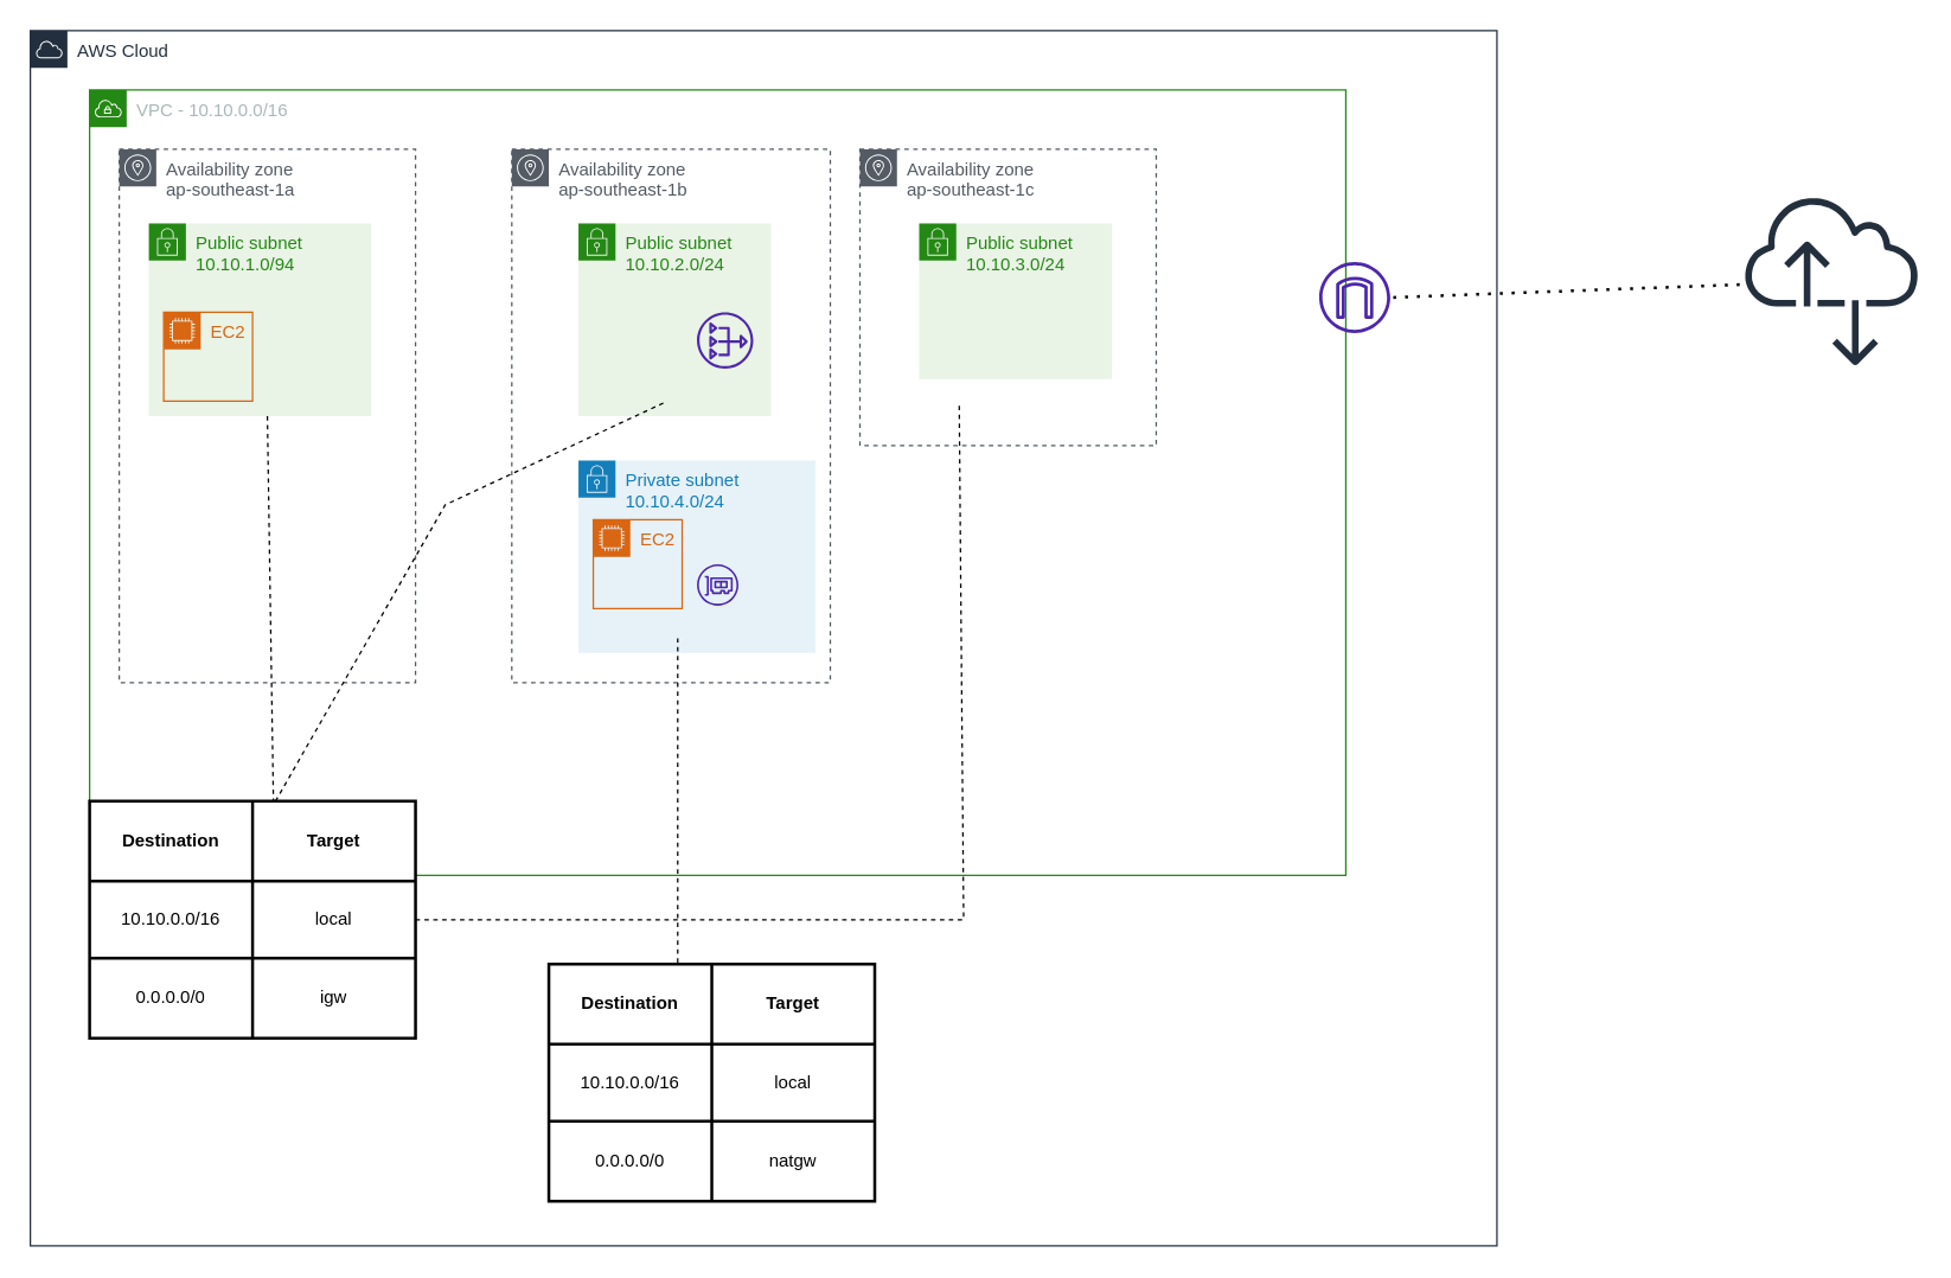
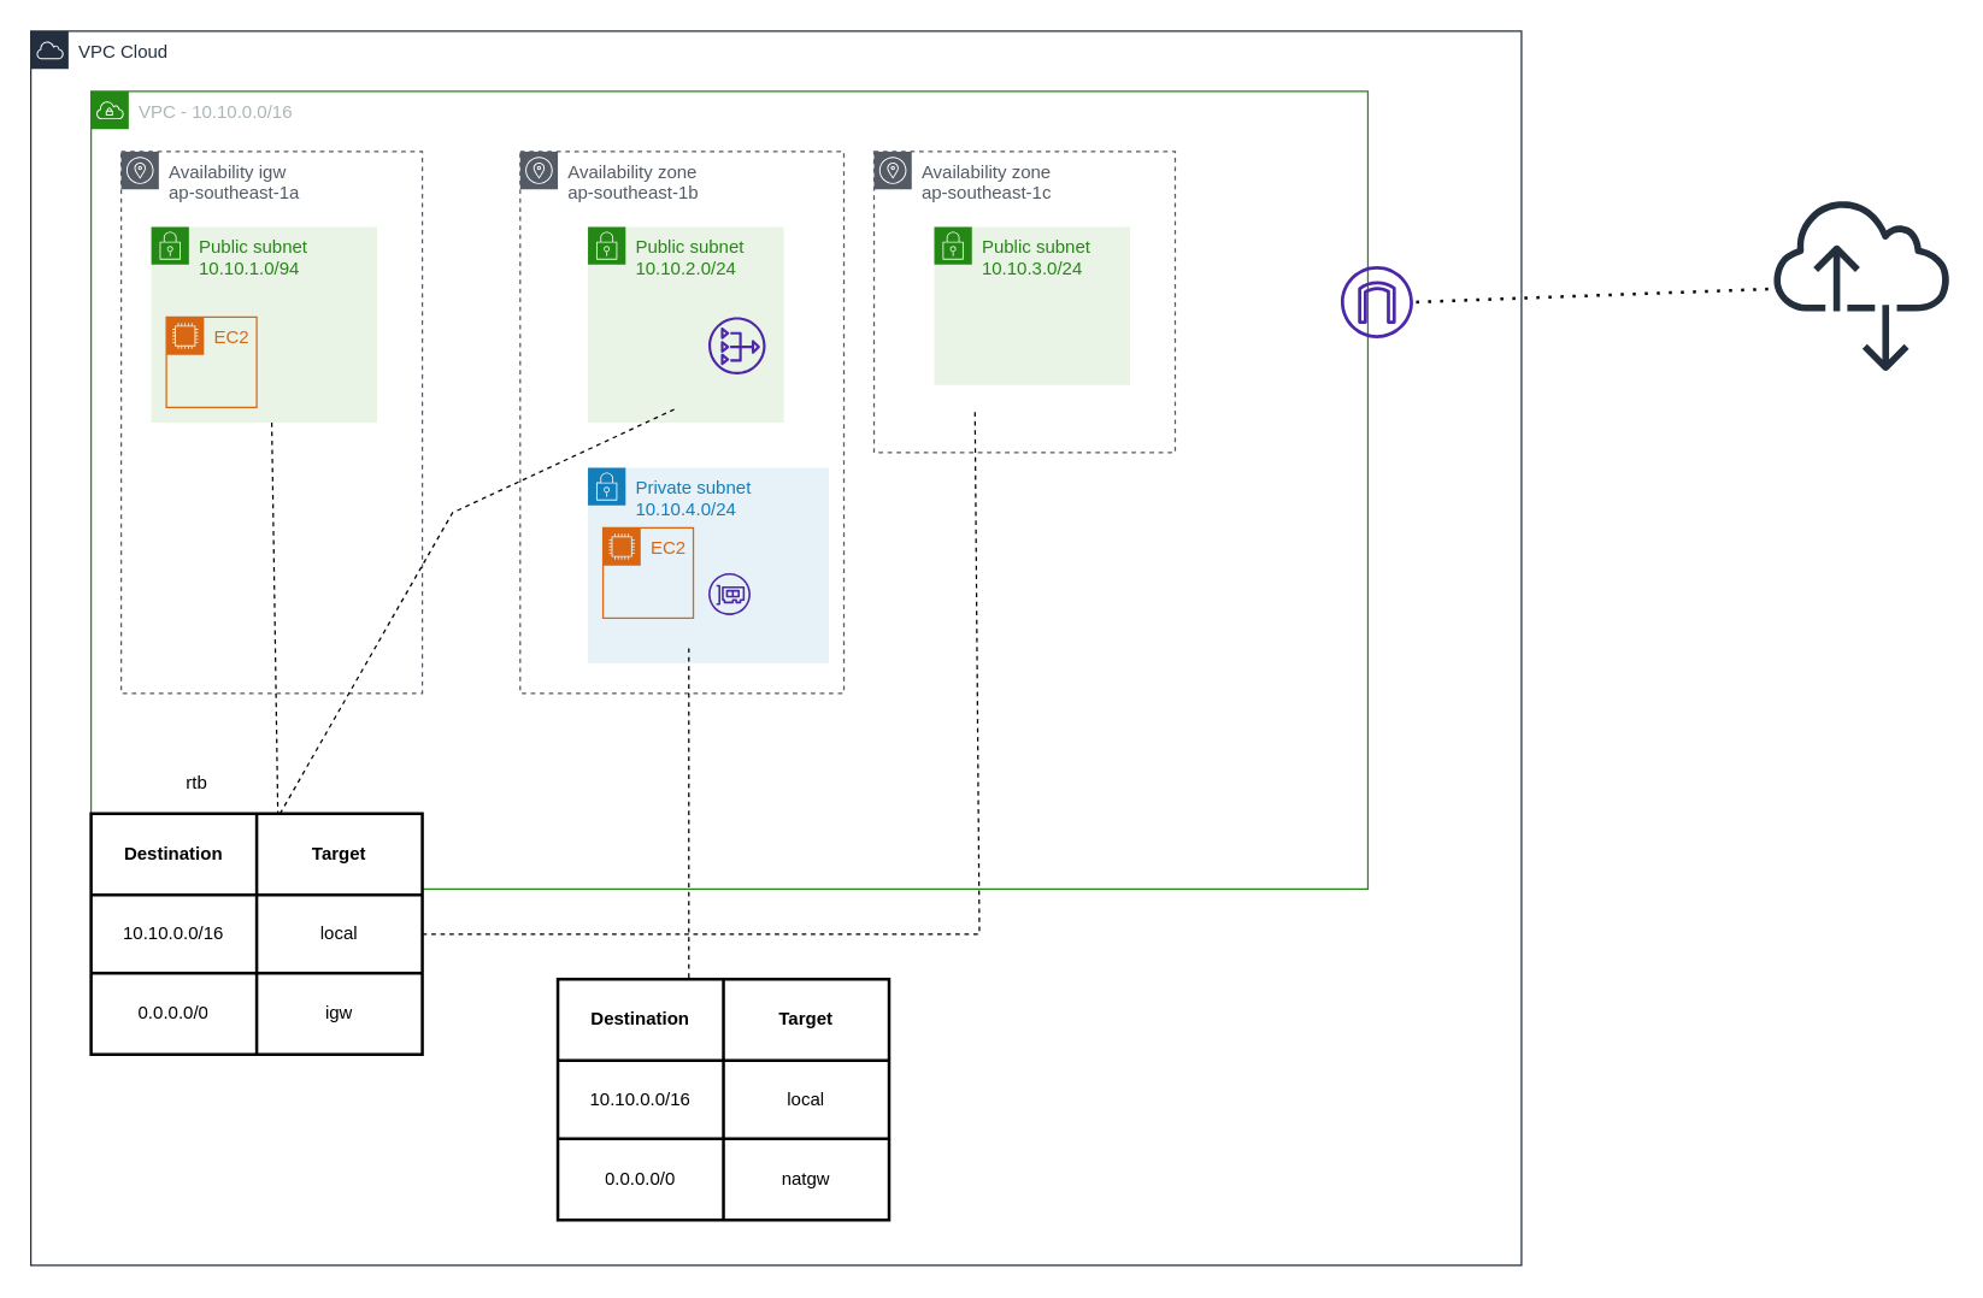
  <mxCell id="0" />
  <mxCell id="1" parent="0" />
- <mxCell id="2" value="AWS Cloud" style="points=[[0,0],[0.25,0],[0.5,0],[0.75,0],[1,0],[1,0.25],[1,0.5],[1,0.75],[1,1],[0.75,1],[0.5,1],[0.25,1],[0,1],[0,0.75],[0,0.5],[0,0.25]];outlineConnect=0;gradientColor=none;html=1;whiteSpace=wrap;fontSize=12;fontStyle=0;container=1;pointerEvents=0;collapsible=0;recursiveResize=0;shape=mxgraph.aws4.group;grIcon=mxgraph.aws4.group_aws_cloud;strokeColor=#232F3E;fillColor=none;verticalAlign=top;align=left;spacingLeft=30;fontColor=#232F3E;dashed=0;" parent="1" vertex="1"><mxGeometry x="20" y="20" width="990" height="820" as="geometry" /></mxCell>
+ <mxCell id="2" value="VPC Cloud" style="points=[[0,0],[0.25,0],[0.5,0],[0.75,0],[1,0],[1,0.25],[1,0.5],[1,0.75],[1,1],[0.75,1],[0.5,1],[0.25,1],[0,1],[0,0.75],[0,0.5],[0,0.25]];outlineConnect=0;gradientColor=none;html=1;whiteSpace=wrap;fontSize=12;fontStyle=0;container=1;pointerEvents=0;collapsible=0;recursiveResize=0;shape=mxgraph.aws4.group;grIcon=mxgraph.aws4.group_aws_cloud;strokeColor=#232F3E;fillColor=none;verticalAlign=top;align=left;spacingLeft=30;fontColor=#232F3E;dashed=0;" parent="1" vertex="1"><mxGeometry x="20" y="20" width="990" height="820" as="geometry" /></mxCell>
  <mxCell id="3" value="VPC - 10.10.0.0/16" style="points=[[0,0],[0.25,0],[0.5,0],[0.75,0],[1,0],[1,0.25],[1,0.5],[1,0.75],[1,1],[0.75,1],[0.5,1],[0.25,1],[0,1],[0,0.75],[0,0.5],[0,0.25]];outlineConnect=0;gradientColor=none;html=1;whiteSpace=wrap;fontSize=12;fontStyle=0;container=1;pointerEvents=0;collapsible=0;recursiveResize=0;shape=mxgraph.aws4.group;grIcon=mxgraph.aws4.group_vpc;strokeColor=#248814;fillColor=none;verticalAlign=top;align=left;spacingLeft=30;fontColor=#AAB7B8;dashed=0;" parent="2" vertex="1"><mxGeometry x="40" y="40" width="848" height="530" as="geometry" /></mxCell>
- <mxCell id="4" value="Availability zone&lt;br&gt;ap-southeast-1a" style="sketch=0;outlineConnect=0;gradientColor=none;html=1;whiteSpace=wrap;fontSize=12;fontStyle=0;shape=mxgraph.aws4.group;grIcon=mxgraph.aws4.group_availability_zone;strokeColor=#545B64;fillColor=none;verticalAlign=top;align=left;spacingLeft=30;fontColor=#545B64;dashed=1;" parent="3" vertex="1"><mxGeometry x="20" y="40" width="200" height="360" as="geometry" /></mxCell>
+ <mxCell id="4" value="Availability igw&lt;br&gt;ap-southeast-1a" style="sketch=0;outlineConnect=0;gradientColor=none;html=1;whiteSpace=wrap;fontSize=12;fontStyle=0;shape=mxgraph.aws4.group;grIcon=mxgraph.aws4.group_availability_zone;strokeColor=#545B64;fillColor=none;verticalAlign=top;align=left;spacingLeft=30;fontColor=#545B64;dashed=1;" parent="3" vertex="1"><mxGeometry x="20" y="40" width="200" height="360" as="geometry" /></mxCell>
  <mxCell id="5" value="Availability zone&lt;br&gt;ap-southeast-1c" style="sketch=0;outlineConnect=0;gradientColor=none;html=1;whiteSpace=wrap;fontSize=12;fontStyle=0;shape=mxgraph.aws4.group;grIcon=mxgraph.aws4.group_availability_zone;strokeColor=#545B64;fillColor=none;verticalAlign=top;align=left;spacingLeft=30;fontColor=#545B64;dashed=1;" parent="3" vertex="1"><mxGeometry x="520" y="40" width="200" height="200" as="geometry" /></mxCell>
  <mxCell id="6" value="Availability zone&lt;br&gt;ap-southeast-1b" style="sketch=0;outlineConnect=0;gradientColor=none;html=1;whiteSpace=wrap;fontSize=12;fontStyle=0;shape=mxgraph.aws4.group;grIcon=mxgraph.aws4.group_availability_zone;strokeColor=#545B64;fillColor=none;verticalAlign=top;align=left;spacingLeft=30;fontColor=#545B64;dashed=1;" parent="3" vertex="1"><mxGeometry x="285" y="40" width="215" height="360" as="geometry" /></mxCell>
  <mxCell id="7" value="Public subnet&lt;br&gt;10.10.1.0/94" style="points=[[0,0],[0.25,0],[0.5,0],[0.75,0],[1,0],[1,0.25],[1,0.5],[1,0.75],[1,1],[0.75,1],[0.5,1],[0.25,1],[0,1],[0,0.75],[0,0.5],[0,0.25]];outlineConnect=0;gradientColor=none;html=1;whiteSpace=wrap;fontSize=12;fontStyle=0;container=1;pointerEvents=0;collapsible=0;recursiveResize=0;shape=mxgraph.aws4.group;grIcon=mxgraph.aws4.group_security_group;grStroke=0;strokeColor=#248814;fillColor=#E9F3E6;verticalAlign=top;align=left;spacingLeft=30;fontColor=#248814;dashed=0;" parent="3" vertex="1"><mxGeometry x="40" y="90" width="150" height="130" as="geometry" /></mxCell>
  <mxCell id="8" value="EC2" style="points=[[0,0],[0.25,0],[0.5,0],[0.75,0],[1,0],[1,0.25],[1,0.5],[1,0.75],[1,1],[0.75,1],[0.5,1],[0.25,1],[0,1],[0,0.75],[0,0.5],[0,0.25]];outlineConnect=0;gradientColor=none;html=1;whiteSpace=wrap;fontSize=12;fontStyle=0;container=1;pointerEvents=0;collapsible=0;recursiveResize=0;shape=mxgraph.aws4.group;grIcon=mxgraph.aws4.group_ec2_instance_contents;strokeColor=#D86613;fillColor=none;verticalAlign=top;align=left;spacingLeft=30;fontColor=#D86613;dashed=0;" parent="7" vertex="1"><mxGeometry x="10" y="60" width="60" height="60" as="geometry" /></mxCell>
  <mxCell id="9" value="Public subnet&lt;br&gt;10.10.2.0/24" style="points=[[0,0],[0.25,0],[0.5,0],[0.75,0],[1,0],[1,0.25],[1,0.5],[1,0.75],[1,1],[0.75,1],[0.5,1],[0.25,1],[0,1],[0,0.75],[0,0.5],[0,0.25]];outlineConnect=0;gradientColor=none;html=1;whiteSpace=wrap;fontSize=12;fontStyle=0;container=1;pointerEvents=0;collapsible=0;recursiveResize=0;shape=mxgraph.aws4.group;grIcon=mxgraph.aws4.group_security_group;grStroke=0;strokeColor=#248814;fillColor=#E9F3E6;verticalAlign=top;align=left;spacingLeft=30;fontColor=#248814;dashed=0;" parent="3" vertex="1"><mxGeometry x="330" y="90" width="130" height="130" as="geometry" /></mxCell>
  <mxCell id="10" value="" style="endArrow=none;dashed=1;html=1;rounded=0;" parent="9" source="21" edge="1"><mxGeometry width="50" height="50" relative="1" as="geometry"><mxPoint x="64" y="381" as="sourcePoint" /><mxPoint x="60" y="120" as="targetPoint" /><Array as="points"><mxPoint x="-90" y="190" /></Array></mxGeometry></mxCell>
  <mxCell id="11" value="Public subnet&lt;br&gt;10.10.3.0/24" style="points=[[0,0],[0.25,0],[0.5,0],[0.75,0],[1,0],[1,0.25],[1,0.5],[1,0.75],[1,1],[0.75,1],[0.5,1],[0.25,1],[0,1],[0,0.75],[0,0.5],[0,0.25]];outlineConnect=0;gradientColor=none;html=1;whiteSpace=wrap;fontSize=12;fontStyle=0;container=1;pointerEvents=0;collapsible=0;recursiveResize=0;shape=mxgraph.aws4.group;grIcon=mxgraph.aws4.group_security_group;grStroke=0;strokeColor=#248814;fillColor=#E9F3E6;verticalAlign=top;align=left;spacingLeft=30;fontColor=#248814;dashed=0;" parent="3" vertex="1"><mxGeometry x="560" y="90" width="130" height="105" as="geometry" /></mxCell>
  <mxCell id="12" value="" style="sketch=0;outlineConnect=0;fontColor=#232F3E;gradientColor=none;fillColor=#4D27AA;strokeColor=none;dashed=0;verticalLabelPosition=bottom;verticalAlign=top;align=center;html=1;fontSize=12;fontStyle=0;aspect=fixed;pointerEvents=1;shape=mxgraph.aws4.internet_gateway;" parent="3" vertex="1"><mxGeometry x="830" y="116" width="48" height="48" as="geometry" /></mxCell>
  <mxCell id="13" value="" style="endArrow=none;dashed=1;html=1;rounded=0;exitX=0.564;exitY=0.019;exitDx=0;exitDy=0;exitPerimeter=0;" parent="3" source="21" edge="1"><mxGeometry width="50" height="50" relative="1" as="geometry"><mxPoint x="70" y="270" as="sourcePoint" /><mxPoint x="120" y="220" as="targetPoint" /></mxGeometry></mxCell>
  <mxCell id="14" value="" style="endArrow=none;dashed=1;html=1;rounded=0;exitX=1;exitY=0.5;exitDx=0;exitDy=0;" parent="3" source="24" edge="1"><mxGeometry width="50" height="50" relative="1" as="geometry"><mxPoint x="420" y="520" as="sourcePoint" /><mxPoint x="587" y="210" as="targetPoint" /><Array as="points"><mxPoint x="590" y="560" /></Array></mxGeometry></mxCell>
  <mxCell id="15" value="Private subnet&lt;br&gt;10.10.4.0/24" style="points=[[0,0],[0.25,0],[0.5,0],[0.75,0],[1,0],[1,0.25],[1,0.5],[1,0.75],[1,1],[0.75,1],[0.5,1],[0.25,1],[0,1],[0,0.75],[0,0.5],[0,0.25]];outlineConnect=0;gradientColor=none;html=1;whiteSpace=wrap;fontSize=12;fontStyle=0;container=1;pointerEvents=0;collapsible=0;recursiveResize=0;shape=mxgraph.aws4.group;grIcon=mxgraph.aws4.group_security_group;grStroke=0;strokeColor=#147EBA;fillColor=#E6F2F8;verticalAlign=top;align=left;spacingLeft=30;fontColor=#147EBA;dashed=0;" vertex="1" parent="3"><mxGeometry x="330" y="250" width="160" height="130" as="geometry" /></mxCell>
  <mxCell id="16" value="EC2" style="points=[[0,0],[0.25,0],[0.5,0],[0.75,0],[1,0],[1,0.25],[1,0.5],[1,0.75],[1,1],[0.75,1],[0.5,1],[0.25,1],[0,1],[0,0.75],[0,0.5],[0,0.25]];outlineConnect=0;gradientColor=none;html=1;whiteSpace=wrap;fontSize=12;fontStyle=0;container=1;pointerEvents=0;collapsible=0;recursiveResize=0;shape=mxgraph.aws4.group;grIcon=mxgraph.aws4.group_ec2_instance_contents;strokeColor=#D86613;fillColor=none;verticalAlign=top;align=left;spacingLeft=30;fontColor=#D86613;dashed=0;" vertex="1" parent="15"><mxGeometry x="10" y="40" width="60" height="60" as="geometry" /></mxCell>
  <mxCell id="17" value="" style="endArrow=none;dashed=1;html=1;rounded=0;exitX=0.564;exitY=0.019;exitDx=0;exitDy=0;exitPerimeter=0;" edge="1" parent="3"><mxGeometry width="50" height="50" relative="1" as="geometry"><mxPoint x="397" y="601" as="sourcePoint" /><mxPoint x="397" y="370" as="targetPoint" /></mxGeometry></mxCell>
  <mxCell id="18" value="" style="sketch=0;outlineConnect=0;fontColor=#232F3E;gradientColor=none;fillColor=#4D27AA;strokeColor=none;dashed=0;verticalLabelPosition=bottom;verticalAlign=top;align=center;html=1;fontSize=12;fontStyle=0;aspect=fixed;pointerEvents=1;shape=mxgraph.aws4.nat_gateway;" vertex="1" parent="3"><mxGeometry x="410" y="150" width="38" height="38" as="geometry" /></mxCell>
  <mxCell id="19" value="" style="sketch=0;outlineConnect=0;fontColor=#232F3E;gradientColor=none;fillColor=#4D27AA;strokeColor=none;dashed=0;verticalLabelPosition=bottom;verticalAlign=top;align=center;html=1;fontSize=12;fontStyle=0;aspect=fixed;pointerEvents=1;shape=mxgraph.aws4.elastic_network_interface;" vertex="1" parent="3"><mxGeometry x="410" y="320" width="28" height="28" as="geometry" /></mxCell>
  <mxCell id="20" value="" style="shape=table;html=1;whiteSpace=wrap;startSize=0;container=1;collapsible=0;childLayout=tableLayout;strokeWidth=2;" parent="2" vertex="1"><mxGeometry x="40" y="520" width="220" height="160" as="geometry" /></mxCell>
  <mxCell id="21" value="" style="shape=tableRow;horizontal=0;startSize=0;swimlaneHead=0;swimlaneBody=0;top=0;left=0;bottom=0;right=0;collapsible=0;dropTarget=0;fillColor=none;points=[[0,0.5],[1,0.5]];portConstraint=eastwest;" parent="20" vertex="1"><mxGeometry width="220" height="54" as="geometry" /></mxCell>
  <mxCell id="22" value="Destination" style="shape=partialRectangle;html=1;whiteSpace=wrap;connectable=0;fillColor=none;top=0;left=0;bottom=0;right=0;overflow=hidden;fontStyle=1" parent="21" vertex="1"><mxGeometry width="110" height="54" as="geometry"><mxRectangle width="110" height="54" as="alternateBounds" /></mxGeometry></mxCell>
  <mxCell id="23" value="Target" style="shape=partialRectangle;html=1;whiteSpace=wrap;connectable=0;fillColor=none;top=0;left=0;bottom=0;right=0;overflow=hidden;fontStyle=1" parent="21" vertex="1"><mxGeometry x="110" width="110" height="54" as="geometry"><mxRectangle width="110" height="54" as="alternateBounds" /></mxGeometry></mxCell>
  <mxCell id="24" value="" style="shape=tableRow;horizontal=0;startSize=0;swimlaneHead=0;swimlaneBody=0;top=0;left=0;bottom=0;right=0;collapsible=0;dropTarget=0;fillColor=none;points=[[0,0.5],[1,0.5]];portConstraint=eastwest;" parent="20" vertex="1"><mxGeometry y="54" width="220" height="52" as="geometry" /></mxCell>
  <mxCell id="25" value="10.10.0.0/16" style="shape=partialRectangle;html=1;whiteSpace=wrap;connectable=0;fillColor=none;top=0;left=0;bottom=0;right=0;overflow=hidden;" parent="24" vertex="1"><mxGeometry width="110" height="52" as="geometry"><mxRectangle width="110" height="52" as="alternateBounds" /></mxGeometry></mxCell>
  <mxCell id="26" value="local" style="shape=partialRectangle;html=1;whiteSpace=wrap;connectable=0;fillColor=none;top=0;left=0;bottom=0;right=0;overflow=hidden;" parent="24" vertex="1"><mxGeometry x="110" width="110" height="52" as="geometry"><mxRectangle width="110" height="52" as="alternateBounds" /></mxGeometry></mxCell>
  <mxCell id="27" value="" style="shape=tableRow;horizontal=0;startSize=0;swimlaneHead=0;swimlaneBody=0;top=0;left=0;bottom=0;right=0;collapsible=0;dropTarget=0;fillColor=none;points=[[0,0.5],[1,0.5]];portConstraint=eastwest;" parent="20" vertex="1"><mxGeometry y="106" width="220" height="54" as="geometry" /></mxCell>
  <mxCell id="28" value="0.0.0.0/0" style="shape=partialRectangle;html=1;whiteSpace=wrap;connectable=0;fillColor=none;top=0;left=0;bottom=0;right=0;overflow=hidden;" parent="27" vertex="1"><mxGeometry width="110" height="54" as="geometry"><mxRectangle width="110" height="54" as="alternateBounds" /></mxGeometry></mxCell>
  <mxCell id="29" value="igw" style="shape=partialRectangle;html=1;whiteSpace=wrap;connectable=0;fillColor=none;top=0;left=0;bottom=0;right=0;overflow=hidden;" parent="27" vertex="1"><mxGeometry x="110" width="110" height="54" as="geometry"><mxRectangle width="110" height="54" as="alternateBounds" /></mxGeometry></mxCell>
  <mxCell id="30" value="" style="endArrow=none;dashed=1;html=1;dashPattern=1 3;strokeWidth=2;rounded=0;" edge="1" parent="2" target="42"><mxGeometry width="50" height="50" relative="1" as="geometry"><mxPoint x="920" y="180" as="sourcePoint" /><mxPoint x="970" y="130" as="targetPoint" /></mxGeometry></mxCell>
+ <mxCell id="31" value="rtb" style="text;html=1;align=center;verticalAlign=middle;resizable=0;points=[];autosize=1;strokeColor=none;fillColor=none;" parent="1" vertex="1"><mxGeometry x="110" y="505" width="40" height="30" as="geometry" /></mxCell>
  <mxCell id="32" value="" style="shape=table;html=1;whiteSpace=wrap;startSize=0;container=1;collapsible=0;childLayout=tableLayout;strokeWidth=2;" vertex="1" parent="1"><mxGeometry x="370" y="650" width="220" height="160" as="geometry" /></mxCell>
  <mxCell id="33" value="" style="shape=tableRow;horizontal=0;startSize=0;swimlaneHead=0;swimlaneBody=0;top=0;left=0;bottom=0;right=0;collapsible=0;dropTarget=0;fillColor=none;points=[[0,0.5],[1,0.5]];portConstraint=eastwest;" vertex="1" parent="32"><mxGeometry width="220" height="54" as="geometry" /></mxCell>
  <mxCell id="34" value="Destination" style="shape=partialRectangle;html=1;whiteSpace=wrap;connectable=0;fillColor=none;top=0;left=0;bottom=0;right=0;overflow=hidden;fontStyle=1" vertex="1" parent="33"><mxGeometry width="110" height="54" as="geometry"><mxRectangle width="110" height="54" as="alternateBounds" /></mxGeometry></mxCell>
  <mxCell id="35" value="Target" style="shape=partialRectangle;html=1;whiteSpace=wrap;connectable=0;fillColor=none;top=0;left=0;bottom=0;right=0;overflow=hidden;fontStyle=1" vertex="1" parent="33"><mxGeometry x="110" width="110" height="54" as="geometry"><mxRectangle width="110" height="54" as="alternateBounds" /></mxGeometry></mxCell>
  <mxCell id="36" value="" style="shape=tableRow;horizontal=0;startSize=0;swimlaneHead=0;swimlaneBody=0;top=0;left=0;bottom=0;right=0;collapsible=0;dropTarget=0;fillColor=none;points=[[0,0.5],[1,0.5]];portConstraint=eastwest;" vertex="1" parent="32"><mxGeometry y="54" width="220" height="52" as="geometry" /></mxCell>
  <mxCell id="37" value="10.10.0.0/16" style="shape=partialRectangle;html=1;whiteSpace=wrap;connectable=0;fillColor=none;top=0;left=0;bottom=0;right=0;overflow=hidden;" vertex="1" parent="36"><mxGeometry width="110" height="52" as="geometry"><mxRectangle width="110" height="52" as="alternateBounds" /></mxGeometry></mxCell>
  <mxCell id="38" value="local" style="shape=partialRectangle;html=1;whiteSpace=wrap;connectable=0;fillColor=none;top=0;left=0;bottom=0;right=0;overflow=hidden;" vertex="1" parent="36"><mxGeometry x="110" width="110" height="52" as="geometry"><mxRectangle width="110" height="52" as="alternateBounds" /></mxGeometry></mxCell>
  <mxCell id="39" value="" style="shape=tableRow;horizontal=0;startSize=0;swimlaneHead=0;swimlaneBody=0;top=0;left=0;bottom=0;right=0;collapsible=0;dropTarget=0;fillColor=none;points=[[0,0.5],[1,0.5]];portConstraint=eastwest;" vertex="1" parent="32"><mxGeometry y="106" width="220" height="54" as="geometry" /></mxCell>
  <mxCell id="40" value="0.0.0.0/0" style="shape=partialRectangle;html=1;whiteSpace=wrap;connectable=0;fillColor=none;top=0;left=0;bottom=0;right=0;overflow=hidden;" vertex="1" parent="39"><mxGeometry width="110" height="54" as="geometry"><mxRectangle width="110" height="54" as="alternateBounds" /></mxGeometry></mxCell>
  <mxCell id="41" value="natgw" style="shape=partialRectangle;html=1;whiteSpace=wrap;connectable=0;fillColor=none;top=0;left=0;bottom=0;right=0;overflow=hidden;" vertex="1" parent="39"><mxGeometry x="110" width="110" height="54" as="geometry"><mxRectangle width="110" height="54" as="alternateBounds" /></mxGeometry></mxCell>
  <mxCell id="42" value="" style="sketch=0;outlineConnect=0;fontColor=#232F3E;gradientColor=none;fillColor=#232F3D;strokeColor=none;dashed=0;verticalLabelPosition=bottom;verticalAlign=top;align=center;html=1;fontSize=12;fontStyle=0;aspect=fixed;pointerEvents=1;shape=mxgraph.aws4.internet_alt2;" vertex="1" parent="1"><mxGeometry x="1177" y="130" width="118" height="118" as="geometry" /></mxCell>
